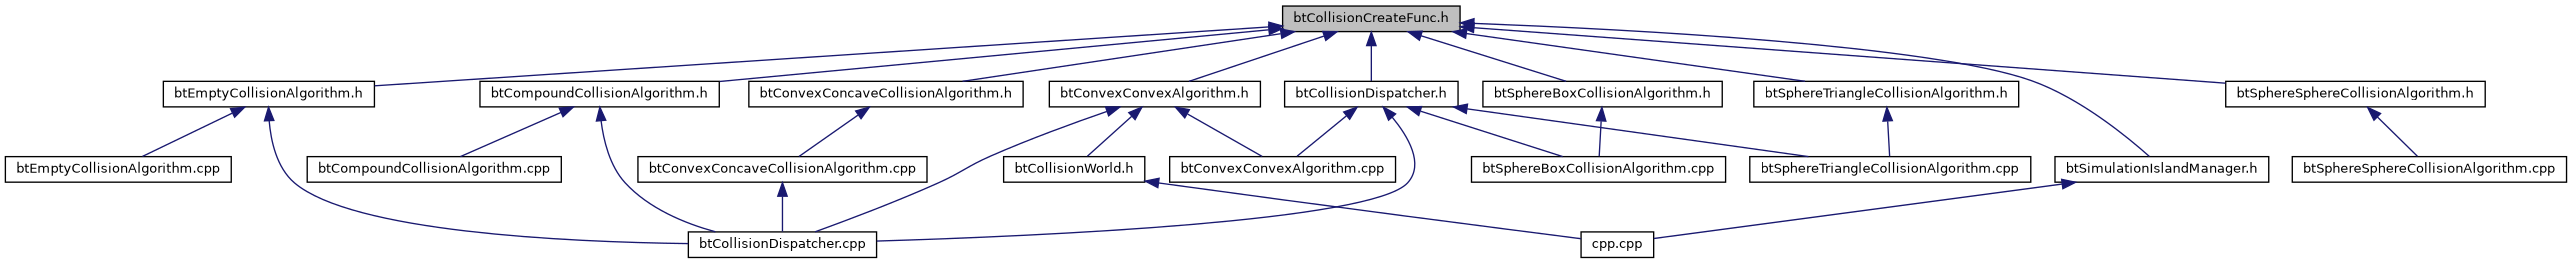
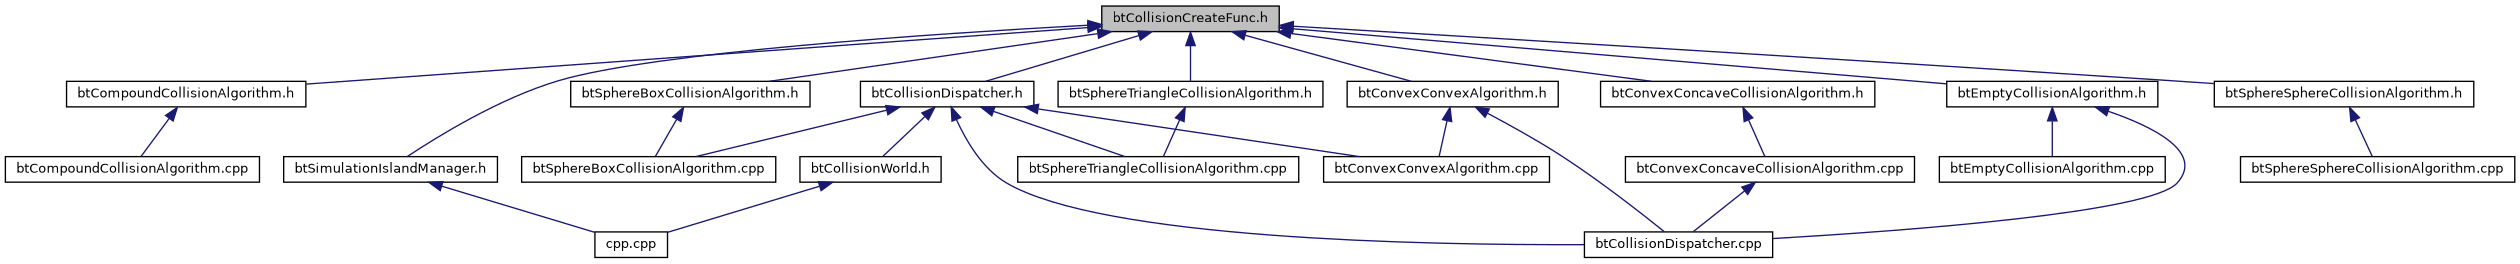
  digraph {
    node [color=black fillcolor=white fontname=Helvetica fontsize=10 shape=record style=filled]
    edge [color=midnightblue dir=back fontname=Helvetica fontsize=10 labelfontname=Helvetica labelfontsize=10 style=solid]
    n1 [fillcolor=grey75 fontcolor=black height=0.2 label="btCollisionCreateFunc.h" width=0.4]
    n2 [height=0.2 label="btCollisionDispatcher.h" width=0.4]
    n3 [height=0.2 label="btCompoundCollisionAlgorithm.h" width=0.4]
    n4 [height=0.2 label="btConvexConcaveCollisionAlgorithm.h" width=0.4]
    n5 [height=0.2 label="btConvexConvexAlgorithm.h" width=0.4]
    n6 [height=0.2 label="btEmptyCollisionAlgorithm.h" width=0.4]
    n7 [height=0.2 label="btSimulationIslandManager.h" width=0.4]
    n8 [height=0.2 label="btSphereBoxCollisionAlgorithm.h" width=0.4]
    n9 [height=0.2 label="btSphereSphereCollisionAlgorithm.h" width=0.4]
    n10 [height=0.2 label="btSphereTriangleCollisionAlgorithm.h" width=0.4]
    n11 [height=0.2 label="btCollisionDispatcher.cpp" width=0.4]
    n12 [height=0.2 label="btCollisionWorld.h" width=0.4]
    n13 [height=0.2 label="btConvexConvexAlgorithm.cpp" width=0.4]
    n14 [height=0.2 label="btSphereBoxCollisionAlgorithm.cpp" width=0.4]
    n15 [height=0.2 label="btSphereTriangleCollisionAlgorithm.cpp" width=0.4]
    n16 [height=0.2 label="btCompoundCollisionAlgorithm.cpp" width=0.4]
    n17 [height=0.2 label="btConvexConcaveCollisionAlgorithm.cpp" width=0.4]
    n18 [height=0.2 label="btEmptyCollisionAlgorithm.cpp" width=0.4]
    n19 [height=0.2 label="cpp.cpp" width=0.4]
    n20 [height=0.2 label="btSphereSphereCollisionAlgorithm.cpp" width=0.4]
    n1 -> n2
    n1 -> n3
    n1 -> n4
    n1 -> n5
    n1 -> n6
    n1 -> n7
    n1 -> n8
    n1 -> n9
    n1 -> n10
    n2 -> n11
-   n5 -> n12
+   n2 -> n12
    n2 -> n13
    n2 -> n14
    n2 -> n15
-   n3 -> n11
    n3 -> n16
    n4 -> n17
    n5 -> n11
    n5 -> n13
    n6 -> n11
    n6 -> n18
    n7 -> n19
    n8 -> n14
    n9 -> n20
    n10 -> n15
    n12 -> n19
    n17 -> n11
  }
